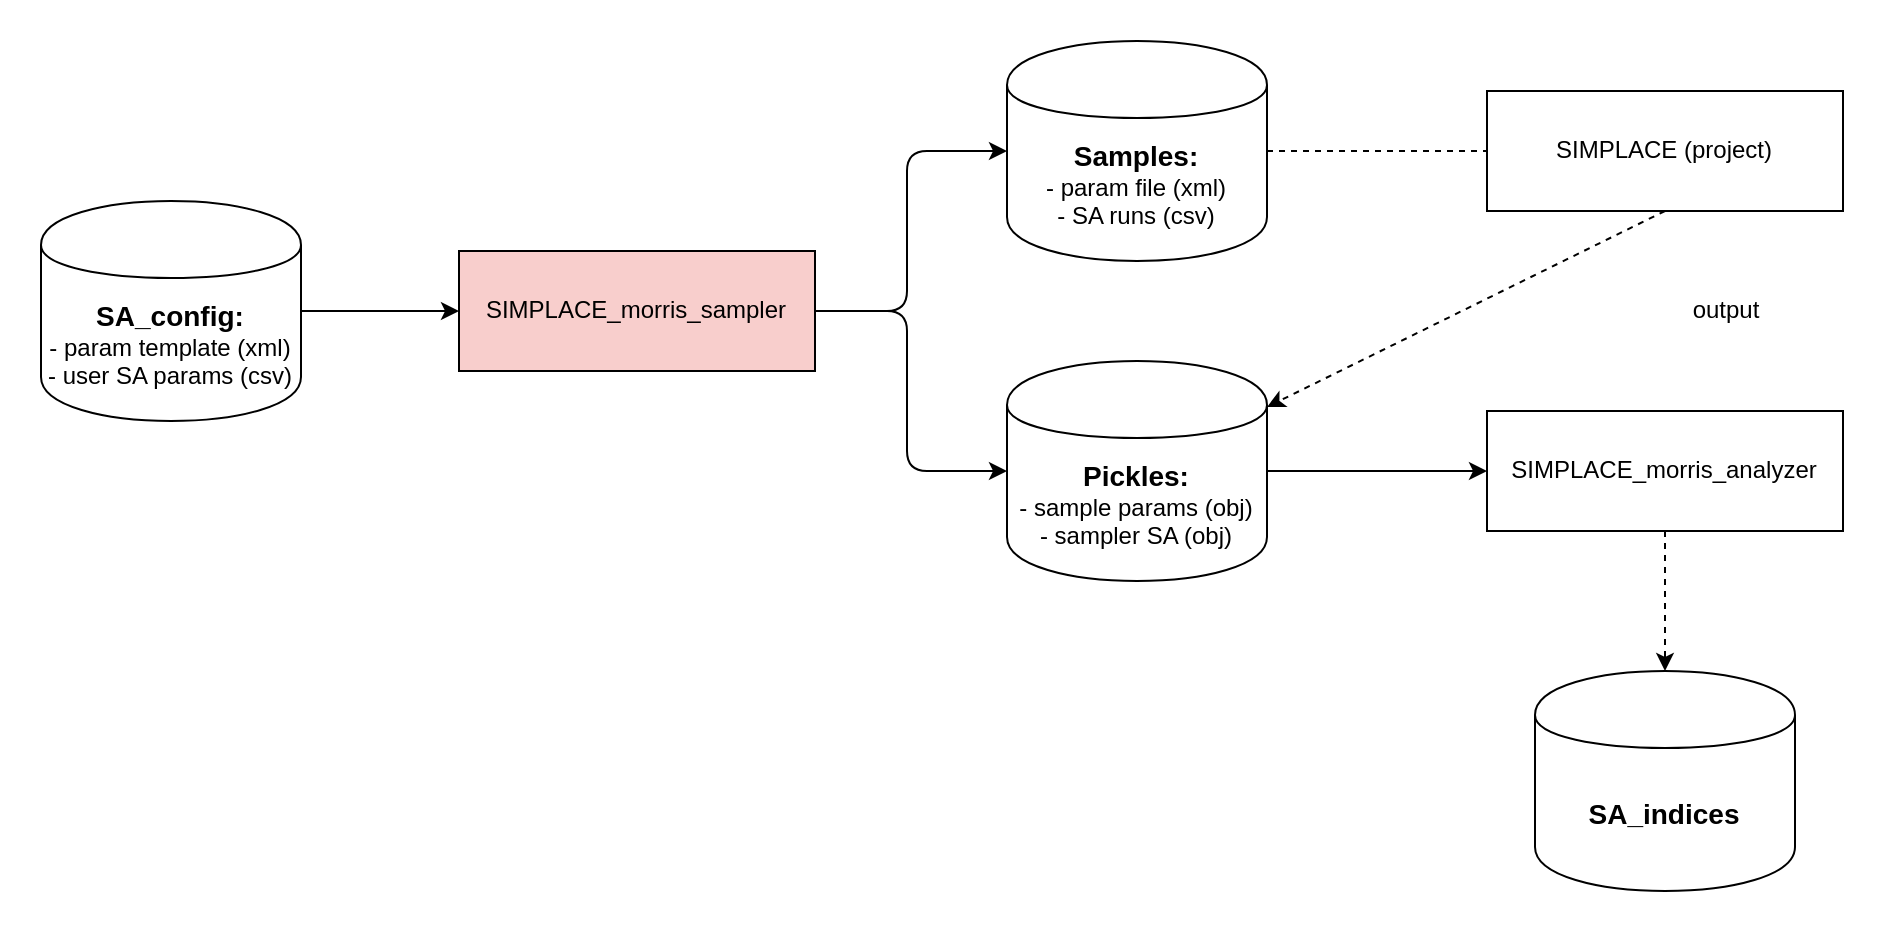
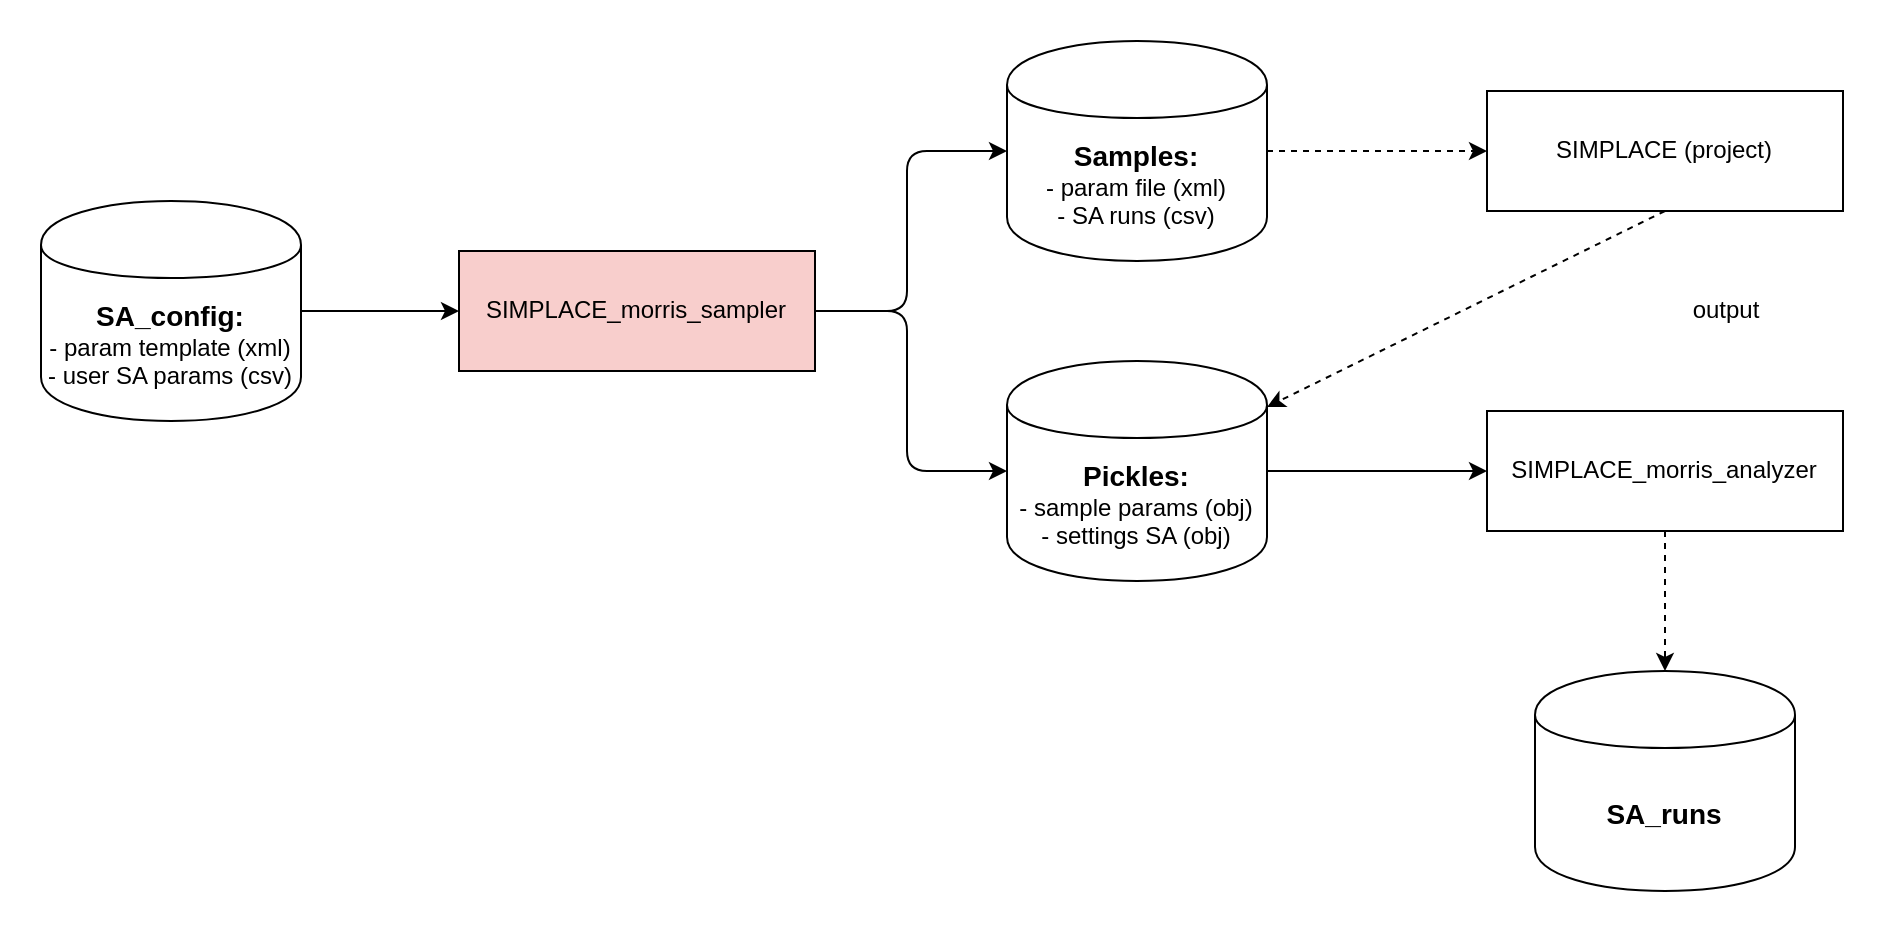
  <mxCell id="0" />
  <mxCell id="1" parent="0" />
  <mxCell id="2" value="&lt;b&gt;&lt;font style=&quot;font-size: 14px&quot;&gt;SA_config:&lt;/font&gt;&lt;/b&gt;&lt;br&gt;- param template (xml)&lt;br&gt;- user SA params (csv)&lt;br&gt;" style="shape=cylinder;whiteSpace=wrap;html=1;boundedLbl=1;backgroundOutline=1;" parent="1" vertex="1"><mxGeometry x="20" y="100" width="130" height="110" as="geometry" /></mxCell>
  <mxCell id="3" value="SIMPLACE_morris_sampler" style="rounded=0;whiteSpace=wrap;html=1;fillColor=#f8cecc;" parent="1" vertex="1"><mxGeometry x="229" y="125" width="178" height="60" as="geometry" /></mxCell>
  <mxCell id="4" value="" style="endArrow=classic;html=1;exitX=1;exitY=0.5;exitDx=0;exitDy=0;entryX=0;entryY=0.5;entryDx=0;entryDy=0;" parent="1" source="2" target="3" edge="1"><mxGeometry width="50" height="50" relative="1" as="geometry"><mxPoint x="233" y="245" as="sourcePoint" /><mxPoint x="283" y="195" as="targetPoint" /></mxGeometry></mxCell>
  <mxCell id="5" value="&lt;b&gt;&lt;font style=&quot;font-size: 14px&quot;&gt;Samples:&lt;/font&gt;&lt;/b&gt;&lt;br&gt;- param file (xml)&lt;br&gt;- SA runs (csv)&lt;br&gt;" style="shape=cylinder;whiteSpace=wrap;html=1;boundedLbl=1;backgroundOutline=1;" parent="1" vertex="1"><mxGeometry x="503" y="20" width="130" height="110" as="geometry" /></mxCell>
- <mxCell id="6" value="&lt;b&gt;&lt;font style=&quot;font-size: 14px&quot;&gt;Pickles:&lt;/font&gt;&lt;/b&gt;&lt;br&gt;- sample params (obj)&lt;br&gt;- sampler SA (obj)&lt;br&gt;" style="shape=cylinder;whiteSpace=wrap;html=1;boundedLbl=1;backgroundOutline=1;" parent="1" vertex="1"><mxGeometry x="503" y="180" width="130" height="110" as="geometry" /></mxCell>
+ <mxCell id="6" value="&lt;b&gt;&lt;font style=&quot;font-size: 14px&quot;&gt;Pickles:&lt;/font&gt;&lt;/b&gt;&lt;br&gt;- sample params (obj)&lt;br&gt;- settings SA (obj)&lt;br&gt;" style="shape=cylinder;whiteSpace=wrap;html=1;boundedLbl=1;backgroundOutline=1;" parent="1" vertex="1"><mxGeometry x="503" y="180" width="130" height="110" as="geometry" /></mxCell>
  <mxCell id="7" value="" style="endArrow=classic;html=1;exitX=1;exitY=0.5;exitDx=0;exitDy=0;entryX=0;entryY=0.5;entryDx=0;entryDy=0;" parent="1" source="3" target="5" edge="1"><mxGeometry width="50" height="50" relative="1" as="geometry"><mxPoint x="353" y="55" as="sourcePoint" /><mxPoint x="483" y="15" as="targetPoint" /><Array as="points"><mxPoint x="453" y="155" /><mxPoint x="453" y="75" /></Array></mxGeometry></mxCell>
  <mxCell id="8" value="" style="endArrow=classic;html=1;exitX=1;exitY=0.5;exitDx=0;exitDy=0;entryX=0;entryY=0.5;entryDx=0;entryDy=0;" parent="1" source="3" target="6" edge="1"><mxGeometry width="50" height="50" relative="1" as="geometry"><mxPoint x="413" y="258" as="sourcePoint" /><mxPoint x="463" y="208" as="targetPoint" /><Array as="points"><mxPoint x="453" y="155" /><mxPoint x="453" y="235" /></Array></mxGeometry></mxCell>
  <mxCell id="9" value="SIMPLACE (project)" style="rounded=0;whiteSpace=wrap;html=1;" parent="1" vertex="1"><mxGeometry x="743" y="45" width="178" height="60" as="geometry" /></mxCell>
  <mxCell id="10" value="SIMPLACE_morris_analyzer" style="rounded=0;whiteSpace=wrap;html=1;" parent="1" vertex="1"><mxGeometry x="743" y="205" width="178" height="60" as="geometry" /></mxCell>
- <mxCell id="11" value="" style="endArrow=none;html=1;entryX=0;entryY=0.5;entryDx=0;entryDy=0;exitX=1;exitY=0.5;exitDx=0;exitDy=0;dashed=1;" parent="1" source="5" target="9" edge="1"><mxGeometry width="50" height="50" relative="1" as="geometry"><mxPoint x="23" y="365" as="sourcePoint" /><mxPoint x="73" y="315" as="targetPoint" /></mxGeometry></mxCell>
+ <mxCell id="11" value="" style="endArrow=classic;html=1;entryX=0;entryY=0.5;entryDx=0;entryDy=0;exitX=1;exitY=0.5;exitDx=0;exitDy=0;dashed=1;" parent="1" source="5" target="9" edge="1"><mxGeometry width="50" height="50" relative="1" as="geometry"><mxPoint x="23" y="365" as="sourcePoint" /><mxPoint x="73" y="315" as="targetPoint" /></mxGeometry></mxCell>
  <mxCell id="12" value="" style="endArrow=classic;html=1;entryX=0;entryY=0.5;entryDx=0;entryDy=0;exitX=1;exitY=0.5;exitDx=0;exitDy=0;" parent="1" source="6" target="10" edge="1"><mxGeometry width="50" height="50" relative="1" as="geometry"><mxPoint x="23" y="365" as="sourcePoint" /><mxPoint x="73" y="315" as="targetPoint" /></mxGeometry></mxCell>
  <mxCell id="13" value="" style="endArrow=classic;html=1;dashed=1;exitX=0.5;exitY=1;exitDx=0;exitDy=0;" parent="1" source="9" target="6" edge="1"><mxGeometry width="50" height="50" relative="1" as="geometry"><mxPoint x="23" y="365" as="sourcePoint" /><mxPoint x="73" y="315" as="targetPoint" /></mxGeometry></mxCell>
  <mxCell id="14" value="output" style="text;html=1;strokeColor=none;fillColor=none;align=center;verticalAlign=middle;whiteSpace=wrap;rounded=0;" parent="1" vertex="1"><mxGeometry x="843" y="145" width="40" height="20" as="geometry" /></mxCell>
- <mxCell id="15" value="&lt;span style=&quot;font-size: 14px&quot;&gt;&lt;b&gt;SA_indices&lt;/b&gt;&lt;/span&gt;&lt;br&gt;" style="shape=cylinder;whiteSpace=wrap;html=1;boundedLbl=1;backgroundOutline=1;" vertex="1" parent="1"><mxGeometry x="767" y="335" width="130" height="110" as="geometry" /></mxCell>
+ <mxCell id="15" value="&lt;span style=&quot;font-size: 14px&quot;&gt;&lt;b&gt;SA_runs&lt;/b&gt;&lt;/span&gt;&lt;br&gt;" style="shape=cylinder;whiteSpace=wrap;html=1;boundedLbl=1;backgroundOutline=1;" vertex="1" parent="1"><mxGeometry x="767" y="335" width="130" height="110" as="geometry" /></mxCell>
  <mxCell id="16" value="" style="endArrow=classic;html=1;entryX=0.5;entryY=0;entryDx=0;entryDy=0;exitX=0.5;exitY=1;exitDx=0;exitDy=0;dashed=1;" edge="1" parent="1" source="10" target="15"><mxGeometry width="50" height="50" relative="1" as="geometry"><mxPoint x="643" y="245" as="sourcePoint" /><mxPoint x="753" y="245" as="targetPoint" /></mxGeometry></mxCell>
